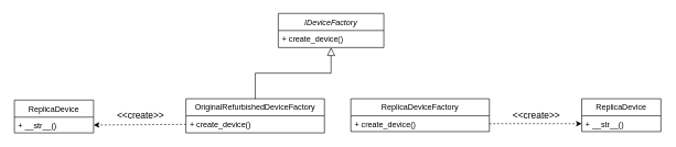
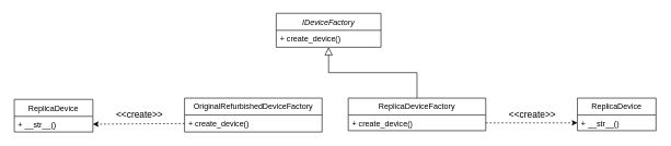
  <mxCell id="0" />
  <mxCell id="1" parent="0" />
  <mxCell id="2" value="IDeviceFactory" style="swimlane;fontStyle=2;align=center;verticalAlign=top;childLayout=stackLayout;horizontal=1;startSize=26;horizontalStack=0;resizeParent=1;resizeLast=0;collapsible=1;marginBottom=0;rounded=0;shadow=0;strokeWidth=1;" parent="1" vertex="1"><mxGeometry x="420" y="20" width="160" height="52" as="geometry"><mxRectangle x="260" y="80" width="160" height="26" as="alternateBounds" /></mxGeometry></mxCell>
  <mxCell id="3" value="+ create_device()" style="text;align=left;verticalAlign=top;spacingLeft=4;spacingRight=4;overflow=hidden;rotatable=0;points=[[0,0.5],[1,0.5]];portConstraint=eastwest;" parent="2" vertex="1"><mxGeometry y="26" width="160" height="26" as="geometry" /></mxCell>
  <mxCell id="4" value="OriginalRefurbishedDeviceFactory" style="swimlane;fontStyle=0;align=center;verticalAlign=top;childLayout=stackLayout;horizontal=1;startSize=26;horizontalStack=0;resizeParent=1;resizeLast=0;collapsible=1;marginBottom=0;rounded=0;shadow=0;strokeWidth=1;" parent="1" vertex="1"><mxGeometry x="280" y="150" width="210" height="52" as="geometry"><mxRectangle x="130" y="210" width="160" height="26" as="alternateBounds" /></mxGeometry></mxCell>
  <mxCell id="5" value="+ create_device()" style="text;align=left;verticalAlign=top;spacingLeft=4;spacingRight=4;overflow=hidden;rotatable=0;points=[[0,0.5],[1,0.5]];portConstraint=eastwest;" parent="4" vertex="1"><mxGeometry y="26" width="210" height="26" as="geometry" /></mxCell>
- <mxCell id="6" value="" style="endArrow=block;endSize=10;endFill=0;shadow=0;strokeWidth=1;rounded=0;edgeStyle=elbowEdgeStyle;elbow=vertical;" parent="1" source="4" target="2" edge="1"><mxGeometry width="160" relative="1" as="geometry"><mxPoint x="400" y="-7" as="sourcePoint" /><mxPoint x="400" y="-7" as="targetPoint" /></mxGeometry></mxCell>
  <mxCell id="7" value="ReplicaDeviceFactory" style="swimlane;fontStyle=0;align=center;verticalAlign=top;childLayout=stackLayout;horizontal=1;startSize=26;horizontalStack=0;resizeParent=1;resizeLast=0;collapsible=1;marginBottom=0;rounded=0;shadow=0;strokeWidth=1;" parent="1" vertex="1"><mxGeometry x="530" y="150" width="210" height="50" as="geometry"><mxRectangle x="370" y="210" width="170" height="26" as="alternateBounds" /></mxGeometry></mxCell>
  <mxCell id="8" value="+ create_device()" style="text;align=left;verticalAlign=top;spacingLeft=4;spacingRight=4;overflow=hidden;rotatable=0;points=[[0,0.5],[1,0.5]];portConstraint=eastwest;" parent="7" vertex="1"><mxGeometry y="26" width="210" height="24" as="geometry" /></mxCell>
+ <mxCell id="9" value="" style="endArrow=block;endSize=10;endFill=0;shadow=0;strokeWidth=1;rounded=0;edgeStyle=elbowEdgeStyle;elbow=vertical;" parent="1" source="7" target="2" edge="1"><mxGeometry width="160" relative="1" as="geometry"><mxPoint x="410" y="163" as="sourcePoint" /><mxPoint x="510" y="61" as="targetPoint" /></mxGeometry></mxCell>
  <mxCell id="10" value="ReplicaDevice" style="swimlane;fontStyle=0;align=center;verticalAlign=top;childLayout=stackLayout;horizontal=1;startSize=26;horizontalStack=0;resizeParent=1;resizeLast=0;collapsible=1;marginBottom=0;rounded=0;shadow=0;strokeWidth=1;" parent="1" vertex="1"><mxGeometry x="880" y="150" width="120" height="50" as="geometry"><mxRectangle x="700" y="210" width="170" height="26" as="alternateBounds" /></mxGeometry></mxCell>
  <mxCell id="11" value="+ __str__()" style="text;align=left;verticalAlign=top;spacingLeft=4;spacingRight=4;overflow=hidden;rotatable=0;points=[[0,0.5],[1,0.5]];portConstraint=eastwest;" parent="10" vertex="1"><mxGeometry y="26" width="120" height="24" as="geometry" /></mxCell>
  <mxCell id="12" value="" style="endArrow=classic;html=1;rounded=0;entryX=0;entryY=0.5;entryDx=0;entryDy=0;exitX=1;exitY=0.5;exitDx=0;exitDy=0;dashed=1;" parent="1" source="8" target="11" edge="1"><mxGeometry width="50" height="50" relative="1" as="geometry"><mxPoint x="750" y="160" as="sourcePoint" /><mxPoint x="750" y="140" as="targetPoint" /></mxGeometry></mxCell>
  <mxCell id="13" value="&lt;font style=&quot;font-size: 14px;&quot;&gt;&amp;lt;&amp;lt;create&amp;gt;&amp;gt;&lt;/font&gt;" style="edgeLabel;html=1;align=center;verticalAlign=middle;resizable=0;points=[];" parent="12" vertex="1" connectable="0"><mxGeometry y="2" relative="1" as="geometry"><mxPoint y="-12" as="offset" /></mxGeometry></mxCell>
  <mxCell id="14" value="ReplicaDevice" style="swimlane;fontStyle=0;align=center;verticalAlign=top;childLayout=stackLayout;horizontal=1;startSize=26;horizontalStack=0;resizeParent=1;resizeLast=0;collapsible=1;marginBottom=0;rounded=0;shadow=0;strokeWidth=1;" parent="1" vertex="1"><mxGeometry x="20" y="152" width="120" height="50" as="geometry"><mxRectangle x="-200" y="211" width="170" height="26" as="alternateBounds" /></mxGeometry></mxCell>
  <mxCell id="15" value="+ __str__()" style="text;align=left;verticalAlign=top;spacingLeft=4;spacingRight=4;overflow=hidden;rotatable=0;points=[[0,0.5],[1,0.5]];portConstraint=eastwest;" parent="14" vertex="1"><mxGeometry y="26" width="120" height="24" as="geometry" /></mxCell>
  <mxCell id="16" value="" style="endArrow=classic;html=1;rounded=0;entryX=1;entryY=0.5;entryDx=0;entryDy=0;exitX=0;exitY=0.5;exitDx=0;exitDy=0;dashed=1;" parent="1" source="5" target="15" edge="1"><mxGeometry width="50" height="50" relative="1" as="geometry"><mxPoint x="240" y="250" as="sourcePoint" /><mxPoint x="370" y="250" as="targetPoint" /></mxGeometry></mxCell>
  <mxCell id="17" value="&lt;font style=&quot;font-size: 14px;&quot;&gt;&amp;lt;&amp;lt;create&amp;gt;&amp;gt;&lt;/font&gt;" style="edgeLabel;html=1;align=center;verticalAlign=middle;resizable=0;points=[];" parent="16" vertex="1" connectable="0"><mxGeometry y="2" relative="1" as="geometry"><mxPoint y="-16" as="offset" /></mxGeometry></mxCell>
